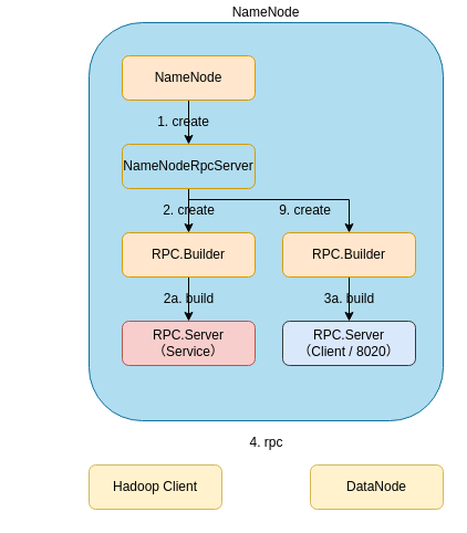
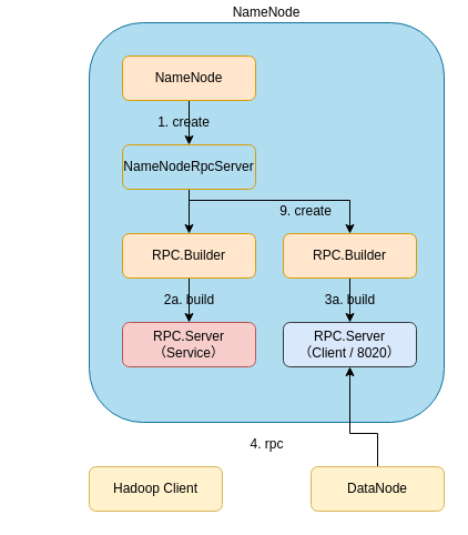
  <mxCell id="0" />
  <mxCell id="1" parent="0" />
  <mxCell id="2" value="NameNode" style="rounded=1;whiteSpace=wrap;html=1;labelPosition=center;verticalLabelPosition=top;align=center;verticalAlign=bottom;fillColor=#b1ddf0;strokeColor=#10739e;" parent="1" vertex="1"><mxGeometry x="80" y="20" width="320" height="360" as="geometry" /></mxCell>
  <mxCell id="3" style="edgeStyle=orthogonalEdgeStyle;rounded=0;orthogonalLoop=1;jettySize=auto;html=1;" parent="1" source="4" target="8" edge="1"><mxGeometry relative="1" as="geometry" /></mxCell>
  <mxCell id="4" value="NameNode" style="rounded=1;whiteSpace=wrap;html=1;fillColor=#ffe6cc;strokeColor=#d79b00;flipV=1;" parent="1" vertex="1"><mxGeometry x="110" y="50" width="120" height="40" as="geometry" /></mxCell>
  <mxCell id="5" style="rounded=0;orthogonalLoop=1;jettySize=auto;html=1;entryX=0.5;entryY=0;entryDx=0;entryDy=0;edgeStyle=orthogonalEdgeStyle;" parent="1" edge="1"><mxGeometry relative="1" as="geometry"><Array as="points"><mxPoint x="215" y="260" /><mxPoint x="20" y="260" /></Array><mxPoint x="215" y="200" as="sourcePoint" /></mxGeometry></mxCell>
  <mxCell id="6" style="edgeStyle=orthogonalEdgeStyle;rounded=0;orthogonalLoop=1;jettySize=auto;html=1;" parent="1" source="8" target="11" edge="1"><mxGeometry relative="1" as="geometry" /></mxCell>
  <mxCell id="7" style="edgeStyle=orthogonalEdgeStyle;rounded=0;orthogonalLoop=1;jettySize=auto;html=1;" parent="1" source="8" target="17" edge="1"><mxGeometry relative="1" as="geometry"><Array as="points"><mxPoint x="170" y="180" /><mxPoint x="315" y="180" /></Array></mxGeometry></mxCell>
  <mxCell id="8" value="NameNodeRpcServer" style="rounded=1;whiteSpace=wrap;html=1;fillColor=#b1ddf0;strokeColor=#d79b00;flipV=1;" parent="1" vertex="1"><mxGeometry x="110" y="130" width="120" height="40" as="geometry" /></mxCell>
  <mxCell id="9" value="1. create" style="text;html=1;align=center;verticalAlign=middle;resizable=0;points=[];;autosize=1;" parent="1" vertex="1"><mxGeometry x="135" y="100" width="60" height="20" as="geometry" /></mxCell>
  <mxCell id="10" style="edgeStyle=orthogonalEdgeStyle;rounded=0;orthogonalLoop=1;jettySize=auto;html=1;entryX=0.5;entryY=0;entryDx=0;entryDy=0;" parent="1" source="11" target="13" edge="1"><mxGeometry relative="1" as="geometry" /></mxCell>
  <mxCell id="11" value="RPC.Builder" style="rounded=1;whiteSpace=wrap;html=1;fillColor=#ffe6cc;strokeColor=#d79b00;flipV=1;" parent="1" vertex="1"><mxGeometry x="110" y="210" width="120" height="40" as="geometry" /></mxCell>
- <mxCell id="12" value="2. create" style="text;html=1;align=center;verticalAlign=middle;resizable=0;points=[];;autosize=1;" parent="1" vertex="1"><mxGeometry x="140" y="180" width="60" height="20" as="geometry" /></mxCell>
  <mxCell id="13" value="RPC.Server&lt;br&gt;（Service）" style="rounded=1;whiteSpace=wrap;html=1;fillColor=#f8cecc;strokeColor=#b85450;flipV=1;" parent="1" vertex="1"><mxGeometry x="110" y="290" width="120" height="40" as="geometry" /></mxCell>
  <mxCell id="14" value="RPC.Server&lt;br&gt;（Client / 8020）" style="rounded=1;whiteSpace=wrap;html=1;fillColor=#dae8fc;strokeColor=#36393d;" parent="1" vertex="1"><mxGeometry x="255" y="290" width="120" height="40" as="geometry" /></mxCell>
  <mxCell id="15" value="2a. build" style="text;html=1;align=center;verticalAlign=middle;resizable=0;points=[];;autosize=1;" parent="1" vertex="1"><mxGeometry x="140" y="260" width="60" height="20" as="geometry" /></mxCell>
  <mxCell id="16" style="edgeStyle=orthogonalEdgeStyle;rounded=0;orthogonalLoop=1;jettySize=auto;html=1;" parent="1" source="17" target="14" edge="1"><mxGeometry relative="1" as="geometry" /></mxCell>
  <mxCell id="17" value="RPC.Builder" style="rounded=1;whiteSpace=wrap;html=1;fillColor=#ffe6cc;strokeColor=#d79b00;flipV=1;" parent="1" vertex="1"><mxGeometry x="255" y="210" width="120" height="40" as="geometry" /></mxCell>
  <mxCell id="18" value="9. create" style="text;html=1;align=center;verticalAlign=middle;resizable=0;points=[];;autosize=1;" parent="1" vertex="1"><mxGeometry x="245" y="180" width="60" height="20" as="geometry" /></mxCell>
  <mxCell id="19" value="3a. build" style="text;html=1;align=center;verticalAlign=middle;resizable=0;points=[];;autosize=1;" parent="1" vertex="1"><mxGeometry x="285" y="260" width="60" height="20" as="geometry" /></mxCell>
  <mxCell id="20" value="Hadoop Client" style="rounded=1;whiteSpace=wrap;html=1;fillColor=#fff2cc;strokeColor=#d6b656;" vertex="1" parent="1"><mxGeometry x="80" y="420" width="120" height="40" as="geometry" /></mxCell>
+ <mxCell id="21" style="edgeStyle=orthogonalEdgeStyle;rounded=0;orthogonalLoop=1;jettySize=auto;html=1;exitX=0.5;exitY=0;exitDx=0;exitDy=0;" edge="1" parent="1" source="22" target="14"><mxGeometry relative="1" as="geometry"><Array as="points"><mxPoint x="340" y="390" /><mxPoint x="315" y="390" /></Array></mxGeometry></mxCell>
  <mxCell id="22" value="DataNode" style="rounded=1;whiteSpace=wrap;html=1;fillColor=#fff2cc;strokeColor=#d6b656;" vertex="1" parent="1"><mxGeometry x="280" y="420" width="120" height="40" as="geometry" /></mxCell>
  <mxCell id="23" value="4. rpc" style="text;html=1;align=center;verticalAlign=middle;resizable=0;points=[];;autosize=1;" vertex="1" parent="1"><mxGeometry x="215" y="390" width="50" height="20" as="geometry" /></mxCell>
